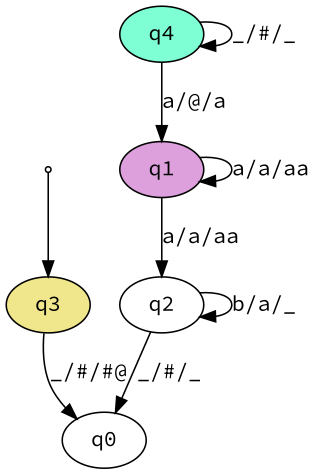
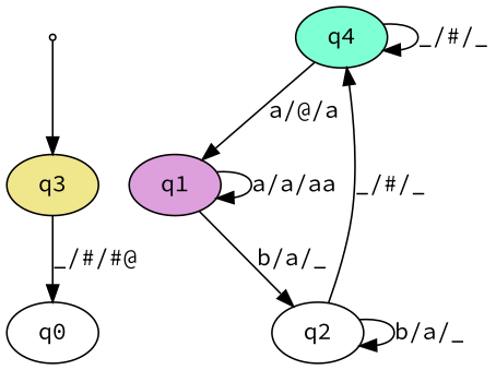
  digraph {
    fontname="Source Code Pro"
    node [fillcolor=white fontname="Source Code Pro" style=filled]
    edge [fontname="Source Code Pro"]
    inic [shape=point]
    q3 [fillcolor=khaki]
    q0
    q4 [fillcolor=aquamarine]
    q1 [fillcolor=plum]
    q2
    inic -> q3
    q3 -> q0 [label="_/#/#@"]
    q4 -> q4 [label="_/#/_"]
    q4 -> q1 [label="a/@/a"]
    q1 -> q1 [label="a/a/aa"]
-   q1 -> q2 [label="a/a/aa"]
-   q2 -> q0 [label="_/#/_"]
+   q1 -> q2 [label="b/a/_"]
+   q2 -> q4 [label="_/#/_"]
    q2 -> q2 [label="b/a/_"]
  }
